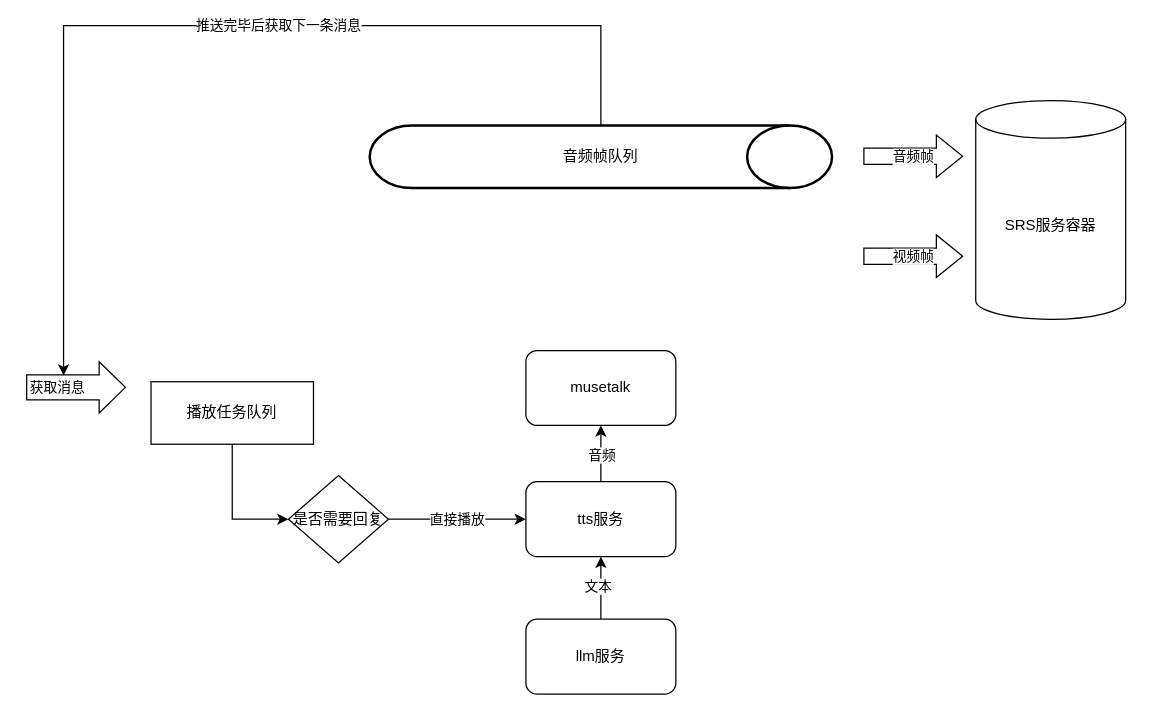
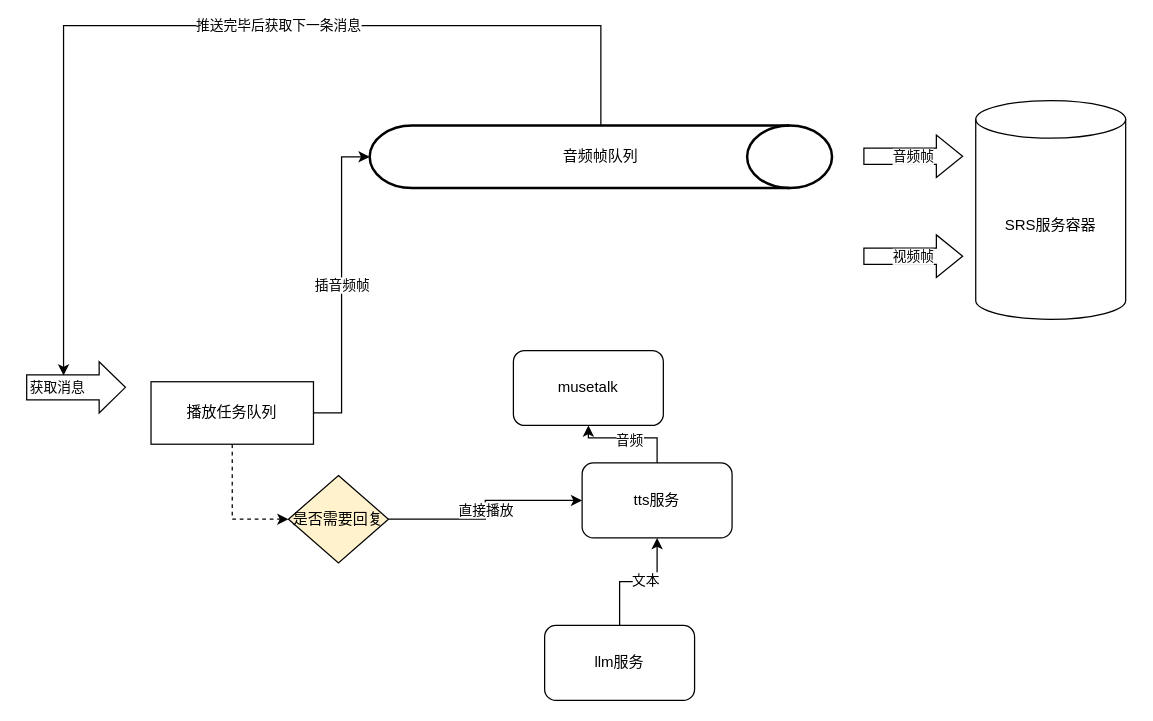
  <mxCell id="0" />
  <mxCell id="1" parent="0" />
  <mxCell id="2" value="SRS服务容器" style="shape=cylinder3;whiteSpace=wrap;html=1;boundedLbl=1;backgroundOutline=1;size=15;" vertex="1" parent="1"><mxGeometry x="780" y="80" width="120" height="175" as="geometry" /></mxCell>
  <mxCell id="3" value="" style="edgeStyle=orthogonalEdgeStyle;rounded=0;orthogonalLoop=1;jettySize=auto;html=1;" edge="1" parent="1" source="5" target="8"><mxGeometry relative="1" as="geometry" /></mxCell>
  <mxCell id="4" value="文本" style="edgeLabel;html=1;align=center;verticalAlign=middle;resizable=0;points=[];" vertex="1" connectable="0" parent="3"><mxGeometry x="0.1" y="3" relative="1" as="geometry"><mxPoint y="1" as="offset" /></mxGeometry></mxCell>
- <mxCell id="5" value="llm服务" style="rounded=1;whiteSpace=wrap;html=1;" vertex="1" parent="1"><mxGeometry x="420" y="495" width="120" height="60" as="geometry" /></mxCell>
+ <mxCell id="5" value="llm服务" style="rounded=1;whiteSpace=wrap;html=1;" vertex="1" parent="1"><mxGeometry x="435" y="500" width="120" height="60" as="geometry" /></mxCell>
  <mxCell id="6" value="" style="edgeStyle=orthogonalEdgeStyle;rounded=0;orthogonalLoop=1;jettySize=auto;html=1;entryX=0.5;entryY=1;entryDx=0;entryDy=0;" edge="1" parent="1" source="8" target="14"><mxGeometry relative="1" as="geometry"><mxPoint x="480" y="325" as="targetPoint" /></mxGeometry></mxCell>
  <mxCell id="7" value="音频" style="edgeLabel;html=1;align=center;verticalAlign=middle;resizable=0;points=[];" vertex="1" connectable="0" parent="6"><mxGeometry x="0.017" relative="1" as="geometry"><mxPoint y="1" as="offset" /></mxGeometry></mxCell>
- <mxCell id="8" value="tts服务" style="rounded=1;whiteSpace=wrap;html=1;" vertex="1" parent="1"><mxGeometry x="420" y="385" width="120" height="60" as="geometry" /></mxCell>
+ <mxCell id="8" value="tts服务" style="rounded=1;whiteSpace=wrap;html=1;" vertex="1" parent="1"><mxGeometry x="465" y="370" width="120" height="60" as="geometry" /></mxCell>
  <mxCell id="9" value="直接播放" style="edgeStyle=orthogonalEdgeStyle;rounded=0;orthogonalLoop=1;jettySize=auto;html=1;entryX=0;entryY=0.5;entryDx=0;entryDy=0;" edge="1" parent="1" source="11" target="8"><mxGeometry relative="1" as="geometry" /></mxCell>
- <mxCell id="11" value="是否需要回复" style="rhombus;whiteSpace=wrap;html=1;" vertex="1" parent="1"><mxGeometry x="230" y="380" width="80" height="70" as="geometry" /></mxCell>
+ <mxCell id="10" value="插音频帧" style="edgeStyle=orthogonalEdgeStyle;rounded=0;orthogonalLoop=1;jettySize=auto;html=1;entryX=0;entryY=0.5;entryDx=0;entryDy=0;entryPerimeter=0;startArrow=none;" edge="1" parent="1" source="19" target="17"><mxGeometry relative="1" as="geometry" /></mxCell>
+ <mxCell id="11" value="是否需要回复" style="rhombus;whiteSpace=wrap;html=1;fillColor=#fff2cc;" vertex="1" parent="1"><mxGeometry x="230" y="380" width="80" height="70" as="geometry" /></mxCell>
  <mxCell id="12" value="音频帧" style="shape=flexArrow;endArrow=classic;html=1;rounded=0;width=13;endSize=6.67;" edge="1" parent="1"><mxGeometry width="50" height="50" relative="1" as="geometry"><mxPoint x="690" y="124.5" as="sourcePoint" /><mxPoint x="770" y="124.5" as="targetPoint" /></mxGeometry></mxCell>
  <mxCell id="13" value="视频帧" style="shape=flexArrow;endArrow=classic;html=1;rounded=0;width=13;endSize=6.67;" edge="1" parent="1"><mxGeometry width="50" height="50" relative="1" as="geometry"><mxPoint x="690" y="204.5" as="sourcePoint" /><mxPoint x="770" y="204.5" as="targetPoint" /></mxGeometry></mxCell>
- <mxCell id="14" value="musetalk" style="rounded=1;whiteSpace=wrap;html=1;" vertex="1" parent="1"><mxGeometry x="420" y="280" width="120" height="60" as="geometry" /></mxCell>
+ <mxCell id="14" value="musetalk" style="rounded=1;whiteSpace=wrap;html=1;" vertex="1" parent="1"><mxGeometry x="410" y="280" width="120" height="60" as="geometry" /></mxCell>
  <mxCell id="15" style="edgeStyle=orthogonalEdgeStyle;rounded=0;orthogonalLoop=1;jettySize=auto;html=1;" edge="1" parent="1" source="17"><mxGeometry relative="1" as="geometry"><mxPoint x="50" y="300" as="targetPoint" /><Array as="points"><mxPoint x="480" y="20" /><mxPoint x="50" y="20" /></Array></mxGeometry></mxCell>
  <mxCell id="16" value="推送完毕后获取下一条消息" style="edgeLabel;html=1;align=center;verticalAlign=middle;resizable=0;points=[];" vertex="1" connectable="0" parent="15"><mxGeometry x="-0.142" y="-1" relative="1" as="geometry"><mxPoint as="offset" /></mxGeometry></mxCell>
  <mxCell id="17" value="音频帧队列" style="strokeWidth=2;html=1;shape=mxgraph.flowchart.direct_data;whiteSpace=wrap;" vertex="1" parent="1"><mxGeometry x="295" y="100" width="370" height="50" as="geometry" /></mxCell>
- <mxCell id="18" style="edgeStyle=orthogonalEdgeStyle;rounded=0;orthogonalLoop=1;jettySize=auto;html=1;entryX=0;entryY=0.5;entryDx=0;entryDy=0;exitX=0.5;exitY=1;exitDx=0;exitDy=0;" edge="1" parent="1" source="19" target="11"><mxGeometry relative="1" as="geometry"><Array as="points"><mxPoint x="185" y="415" /></Array></mxGeometry></mxCell>
+ <mxCell id="18" style="edgeStyle=orthogonalEdgeStyle;rounded=0;orthogonalLoop=1;jettySize=auto;html=1;entryX=0;entryY=0.5;entryDx=0;entryDy=0;exitX=0.5;exitY=1;exitDx=0;exitDy=0;dashed=1;" edge="1" parent="1" source="19" target="11"><mxGeometry relative="1" as="geometry"><Array as="points"><mxPoint x="185" y="415" /></Array></mxGeometry></mxCell>
  <mxCell id="19" value="播放任务队列" style="rounded=0;whiteSpace=wrap;html=1;" vertex="1" parent="1"><mxGeometry x="120" y="305" width="130" height="50" as="geometry" /></mxCell>
  <mxCell id="20" value="" style="shape=flexArrow;endArrow=classic;html=1;rounded=0;width=20;endSize=6.67;" edge="1" parent="1"><mxGeometry width="50" height="50" relative="1" as="geometry"><mxPoint x="20" y="309.5" as="sourcePoint" /><mxPoint x="100" y="309.5" as="targetPoint" /></mxGeometry></mxCell>
  <mxCell id="21" value="获取消息" style="edgeLabel;html=1;align=center;verticalAlign=middle;resizable=0;points=[];" vertex="1" connectable="0" parent="20"><mxGeometry x="-0.4" y="1" relative="1" as="geometry"><mxPoint y="1" as="offset" /></mxGeometry></mxCell>
